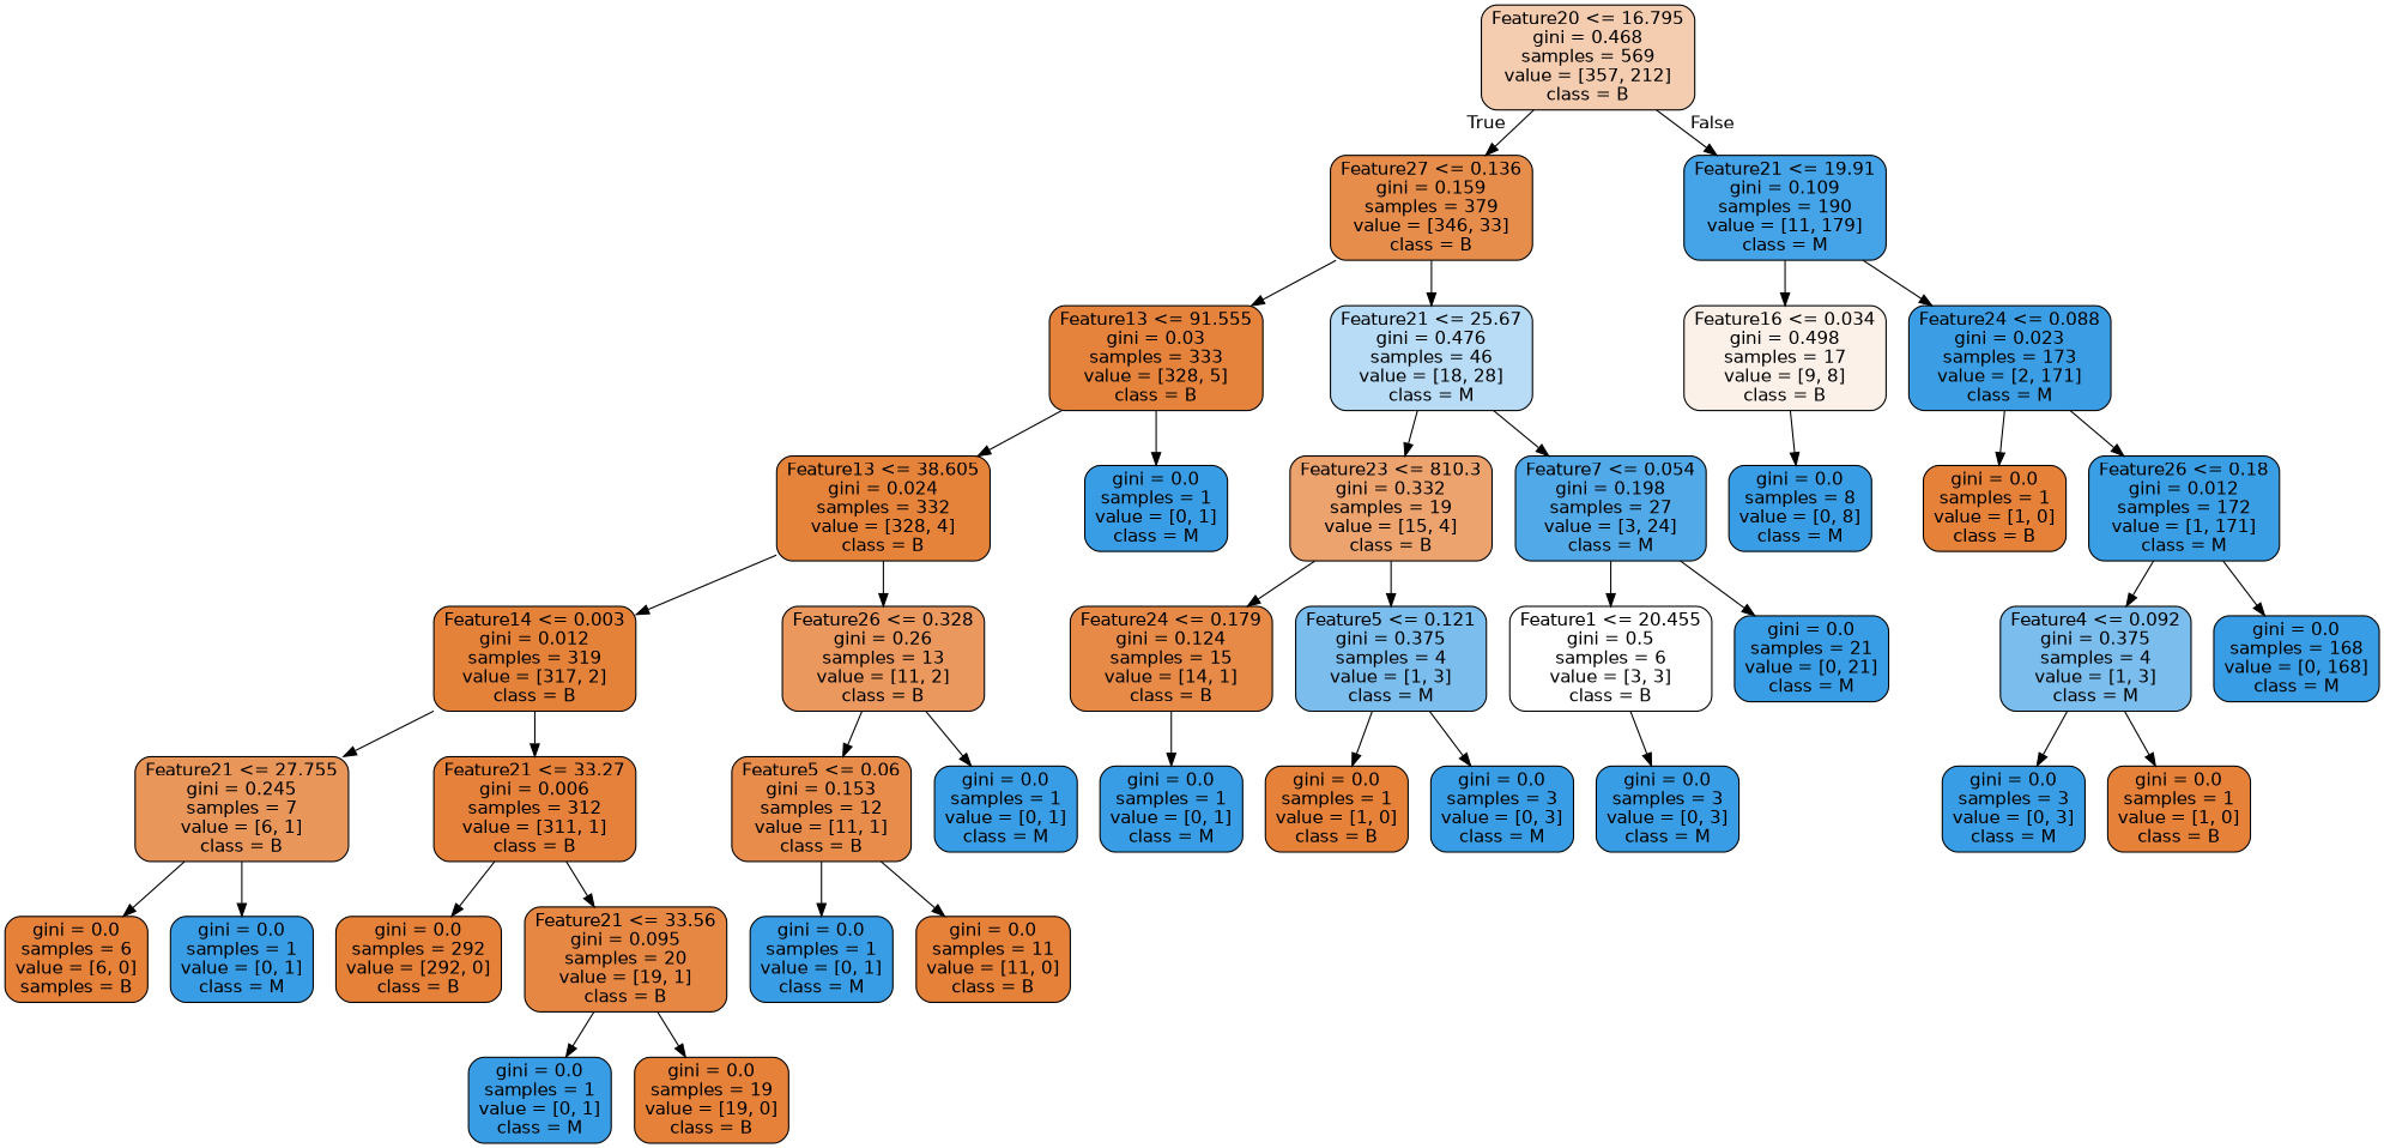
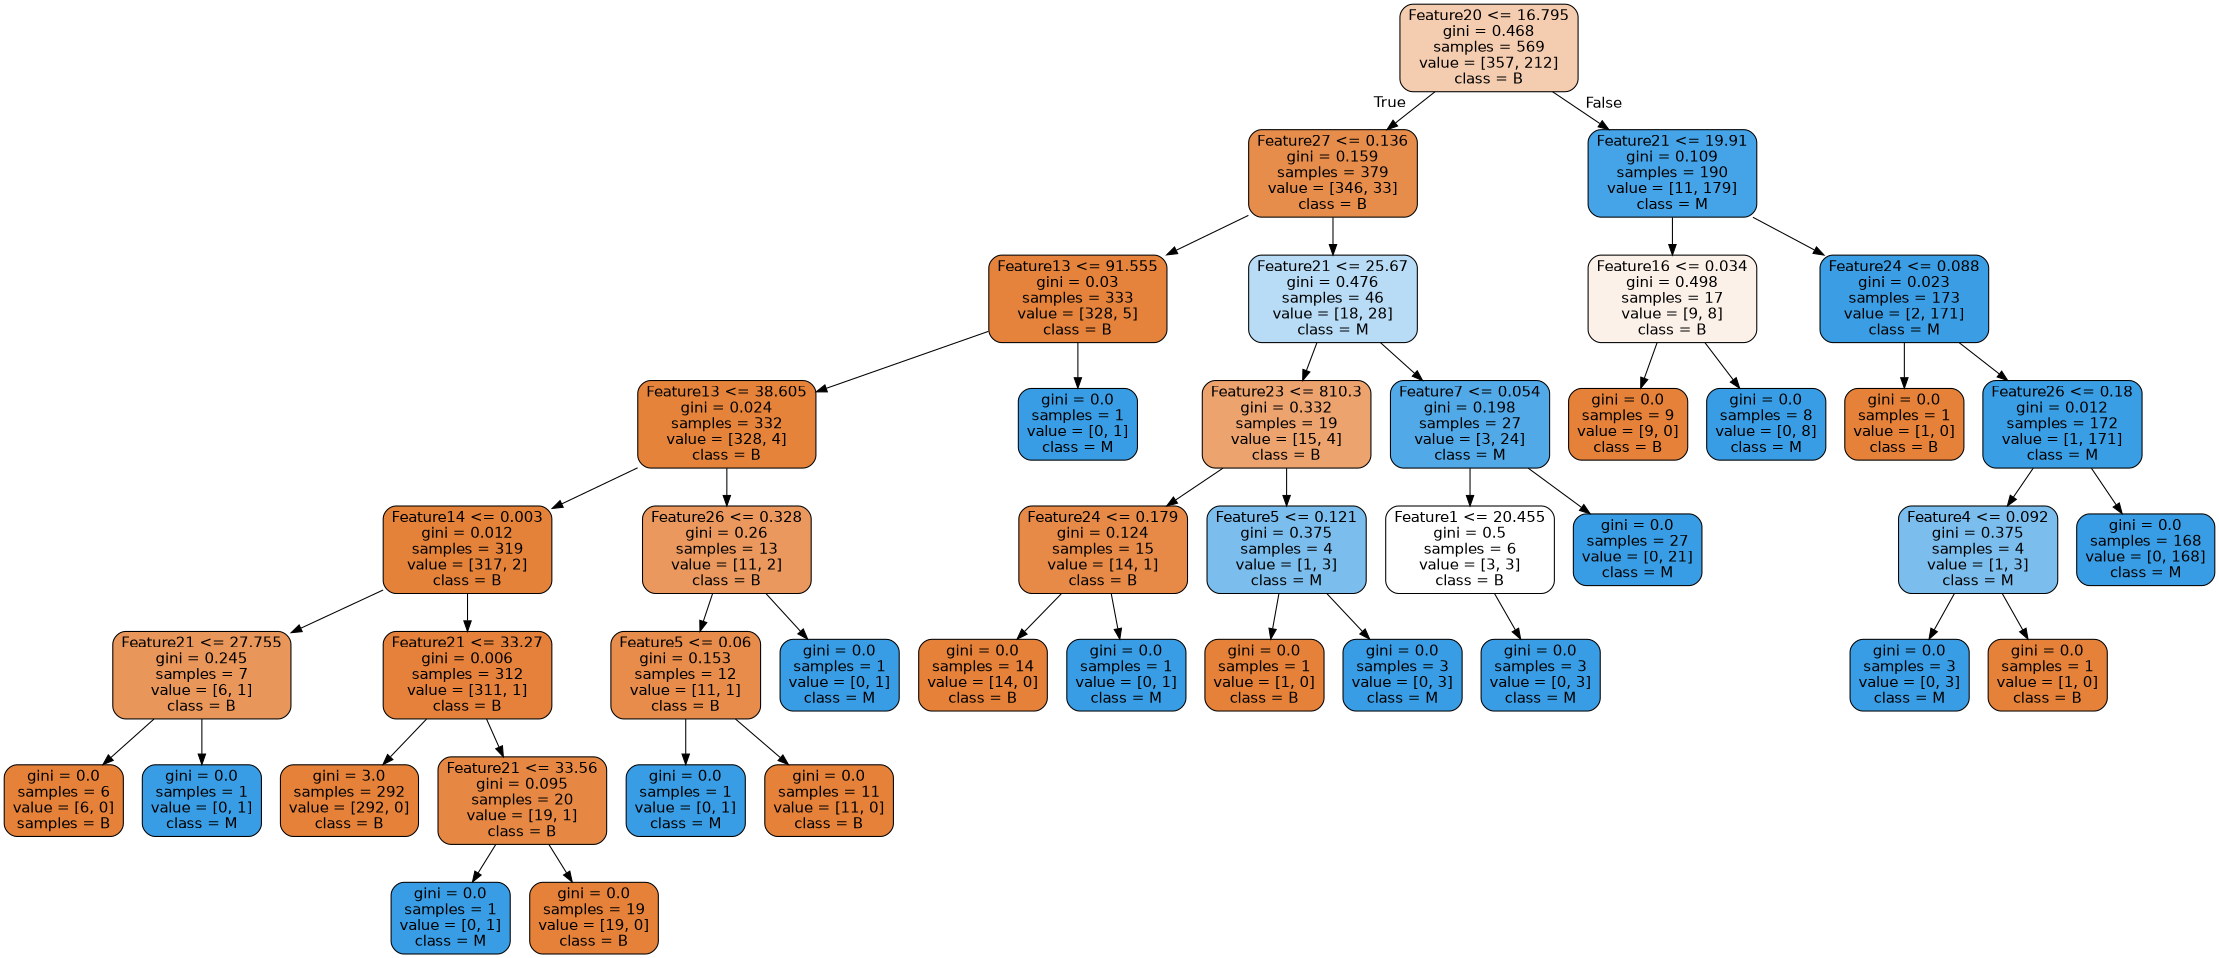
  digraph {
    node [color=black fillcolor="#399de5" fontname=helvetica shape=box style="filled, rounded"]
    edge [fontname=helvetica]
    n1 [fillcolor="#f4ccaf" label="Feature20 <= 16.795\ngini = 0.468\nsamples = 569\nvalue = [357, 212]\nclass = B"]
    n2 [fillcolor="#e78d4c" label="Feature27 <= 0.136\ngini = 0.159\nsamples = 379\nvalue = [346, 33]\nclass = B"]
    n3 [fillcolor="#45a3e7" label="Feature21 <= 19.91\ngini = 0.109\nsamples = 190\nvalue = [11, 179]\nclass = M"]
    n4 [fillcolor="#e5833c" label="Feature13 <= 91.555\ngini = 0.03\nsamples = 333\nvalue = [328, 5]\nclass = B"]
    n5 [fillcolor="#b8dcf6" label="Feature21 <= 25.67\ngini = 0.476\nsamples = 46\nvalue = [18, 28]\nclass = M"]
    n6 [fillcolor="#fcf1e9" label="Feature16 <= 0.034\ngini = 0.498\nsamples = 17\nvalue = [9, 8]\nclass = B"]
    n7 [fillcolor="#3b9ee5" label="Feature24 <= 0.088\ngini = 0.023\nsamples = 173\nvalue = [2, 171]\nclass = M"]
    n8 [fillcolor="#e5833b" label="Feature13 <= 38.605\ngini = 0.024\nsamples = 332\nvalue = [328, 4]\nclass = B"]
    n9 [label="gini = 0.0\nsamples = 1\nvalue = [0, 1]\nclass = M"]
    n10 [fillcolor="#eca36e" label="Feature23 <= 810.3\ngini = 0.332\nsamples = 19\nvalue = [15, 4]\nclass = B"]
    n11 [fillcolor="#52a9e8" label="Feature7 <= 0.054\ngini = 0.198\nsamples = 27\nvalue = [3, 24]\nclass = M"]
    n12 [fillcolor="#e5823a" label="Feature14 <= 0.003\ngini = 0.012\nsamples = 319\nvalue = [317, 2]\nclass = B"]
    n13 [fillcolor="#ea985d" label="Feature26 <= 0.328\ngini = 0.26\nsamples = 13\nvalue = [11, 2]\nclass = B"]
    n14 [fillcolor="#e9965a" label="Feature21 <= 27.755\ngini = 0.245\nsamples = 7\nvalue = [6, 1]\nclass = B"]
    n15 [fillcolor="#e5813a" label="Feature21 <= 33.27\ngini = 0.006\nsamples = 312\nvalue = [311, 1]\nclass = B"]
    n16 [fillcolor="#e78c4b" label="Feature5 <= 0.06\ngini = 0.153\nsamples = 12\nvalue = [11, 1]\nclass = B"]
    n17 [label="gini = 0.0\nsamples = 1\nvalue = [0, 1]\nclass = M"]
    n18 [fillcolor="#e58139" label="gini = 0.0\nsamples = 6\nvalue = [6, 0]\nsamples = B"]
    n19 [label="gini = 0.0\nsamples = 1\nvalue = [0, 1]\nclass = M"]
-   n20 [fillcolor="#e58139" label="gini = 0.0\nsamples = 292\nvalue = [292, 0]\nclass = B"]
+   n20 [fillcolor="#e58139" label="gini = 3.0\nsamples = 292\nvalue = [292, 0]\nclass = B"]
    n21 [fillcolor="#e68843" label="Feature21 <= 33.56\ngini = 0.095\nsamples = 20\nvalue = [19, 1]\nclass = B"]
    n22 [label="gini = 0.0\nsamples = 1\nvalue = [0, 1]\nclass = M"]
    n23 [fillcolor="#e58139" label="gini = 0.0\nsamples = 19\nvalue = [19, 0]\nclass = B"]
    n24 [label="gini = 0.0\nsamples = 1\nvalue = [0, 1]\nclass = M"]
    n25 [fillcolor="#e58139" label="gini = 0.0\nsamples = 11\nvalue = [11, 0]\nclass = B"]
    n26 [fillcolor="#e78a47" label="Feature24 <= 0.179\ngini = 0.124\nsamples = 15\nvalue = [14, 1]\nclass = B"]
    n27 [fillcolor="#7bbeee" label="Feature5 <= 0.121\ngini = 0.375\nsamples = 4\nvalue = [1, 3]\nclass = M"]
    n28 [fillcolor="#ffffff" label="Feature1 <= 20.455\ngini = 0.5\nsamples = 6\nvalue = [3, 3]\nclass = B"]
-   n29 [label="gini = 0.0\nsamples = 21\nvalue = [0, 21]\nclass = M"]
+   n29 [label="gini = 0.0\nsamples = 27\nvalue = [0, 21]\nclass = M"]
+   n30 [fillcolor="#e58139" label="gini = 0.0\nsamples = 14\nvalue = [14, 0]\nclass = B"]
    n31 [label="gini = 0.0\nsamples = 1\nvalue = [0, 1]\nclass = M"]
    n32 [fillcolor="#e58139" label="gini = 0.0\nsamples = 1\nvalue = [1, 0]\nclass = B"]
    n33 [label="gini = 0.0\nsamples = 3\nvalue = [0, 3]\nclass = M"]
    n34 [label="gini = 0.0\nsamples = 3\nvalue = [0, 3]\nclass = M"]
+   n35 [fillcolor="#e58139" label="gini = 0.0\nsamples = 9\nvalue = [9, 0]\nclass = B"]
    n36 [label="gini = 0.0\nsamples = 8\nvalue = [0, 8]\nclass = M"]
    n37 [fillcolor="#e58139" label="gini = 0.0\nsamples = 1\nvalue = [1, 0]\nclass = B"]
    n38 [fillcolor="#3a9ee5" label="Feature26 <= 0.18\ngini = 0.012\nsamples = 172\nvalue = [1, 171]\nclass = M"]
    n39 [fillcolor="#7bbeee" label="Feature4 <= 0.092\ngini = 0.375\nsamples = 4\nvalue = [1, 3]\nclass = M"]
    n40 [label="gini = 0.0\nsamples = 168\nvalue = [0, 168]\nclass = M"]
    n41 [label="gini = 0.0\nsamples = 3\nvalue = [0, 3]\nclass = M"]
    n42 [fillcolor="#e58139" label="gini = 0.0\nsamples = 1\nvalue = [1, 0]\nclass = B"]
    n1 -> n2 [headlabel=True labelangle=45 labeldistance=2.5]
    n1 -> n3 [headlabel=False labelangle=-45 labeldistance=2.5]
    n2 -> n4
    n2 -> n5
    n3 -> n6
    n3 -> n7
    n4 -> n8
    n4 -> n9
    n5 -> n10
    n5 -> n11
+   n6 -> n35
    n6 -> n36
    n7 -> n37
    n7 -> n38
    n8 -> n12
    n8 -> n13
    n10 -> n26
    n10 -> n27
    n11 -> n28
    n11 -> n29
    n12 -> n14
    n12 -> n15
    n13 -> n16
    n13 -> n17
    n14 -> n18
    n14 -> n19
    n15 -> n20
    n15 -> n21
    n16 -> n24
    n16 -> n25
    n21 -> n22
    n21 -> n23
+   n26 -> n30
    n26 -> n31
    n27 -> n32
    n27 -> n33
    n28 -> n34
    n38 -> n39
    n38 -> n40
    n39 -> n41
    n39 -> n42
  }
